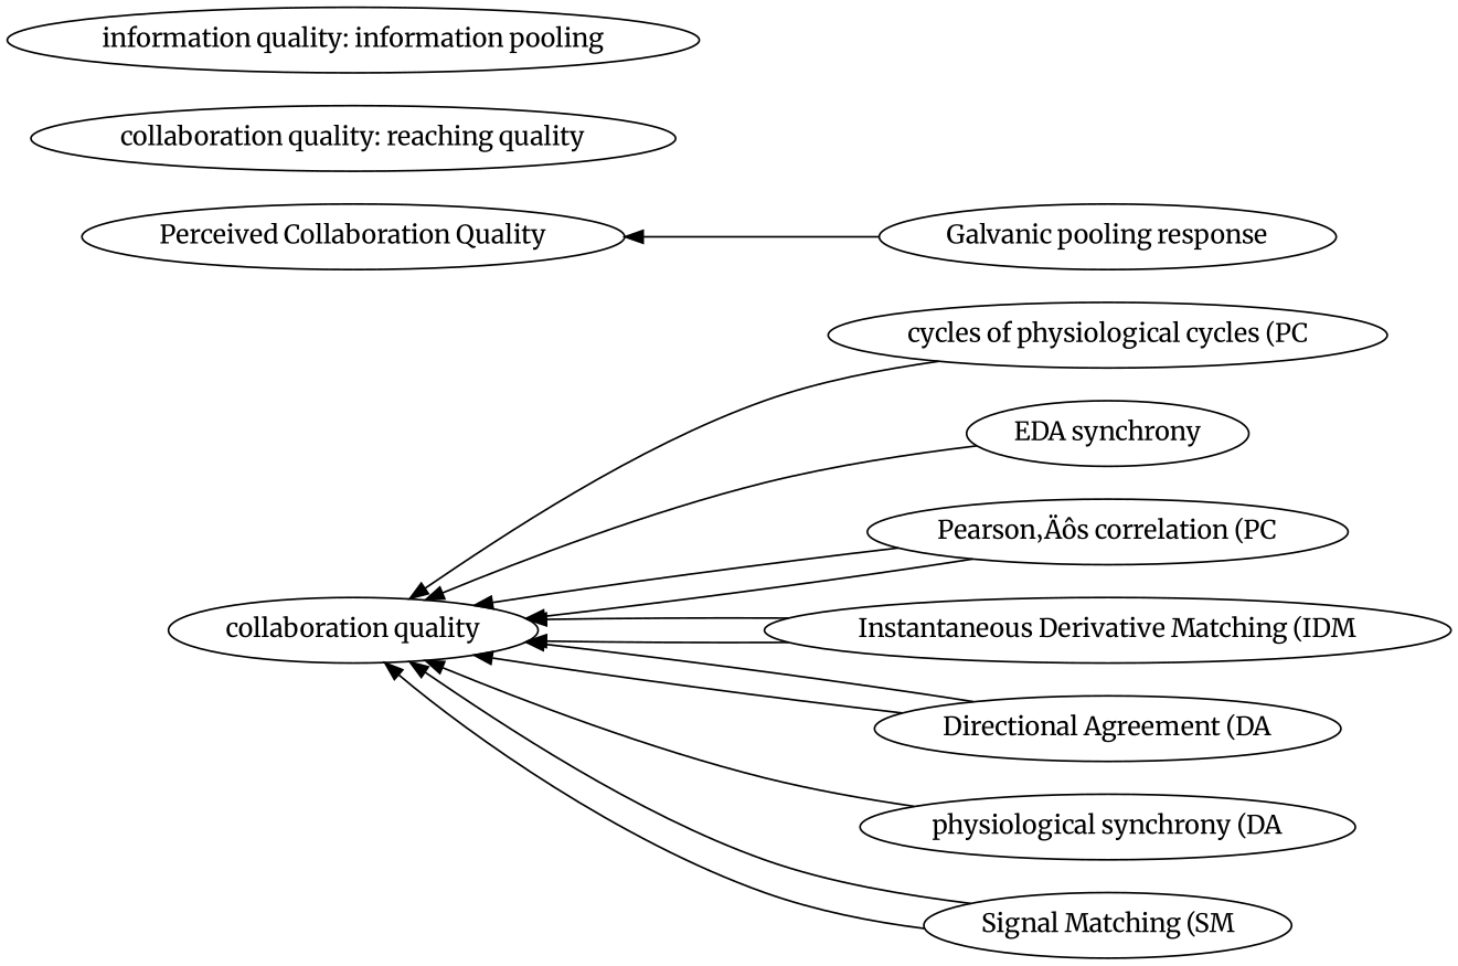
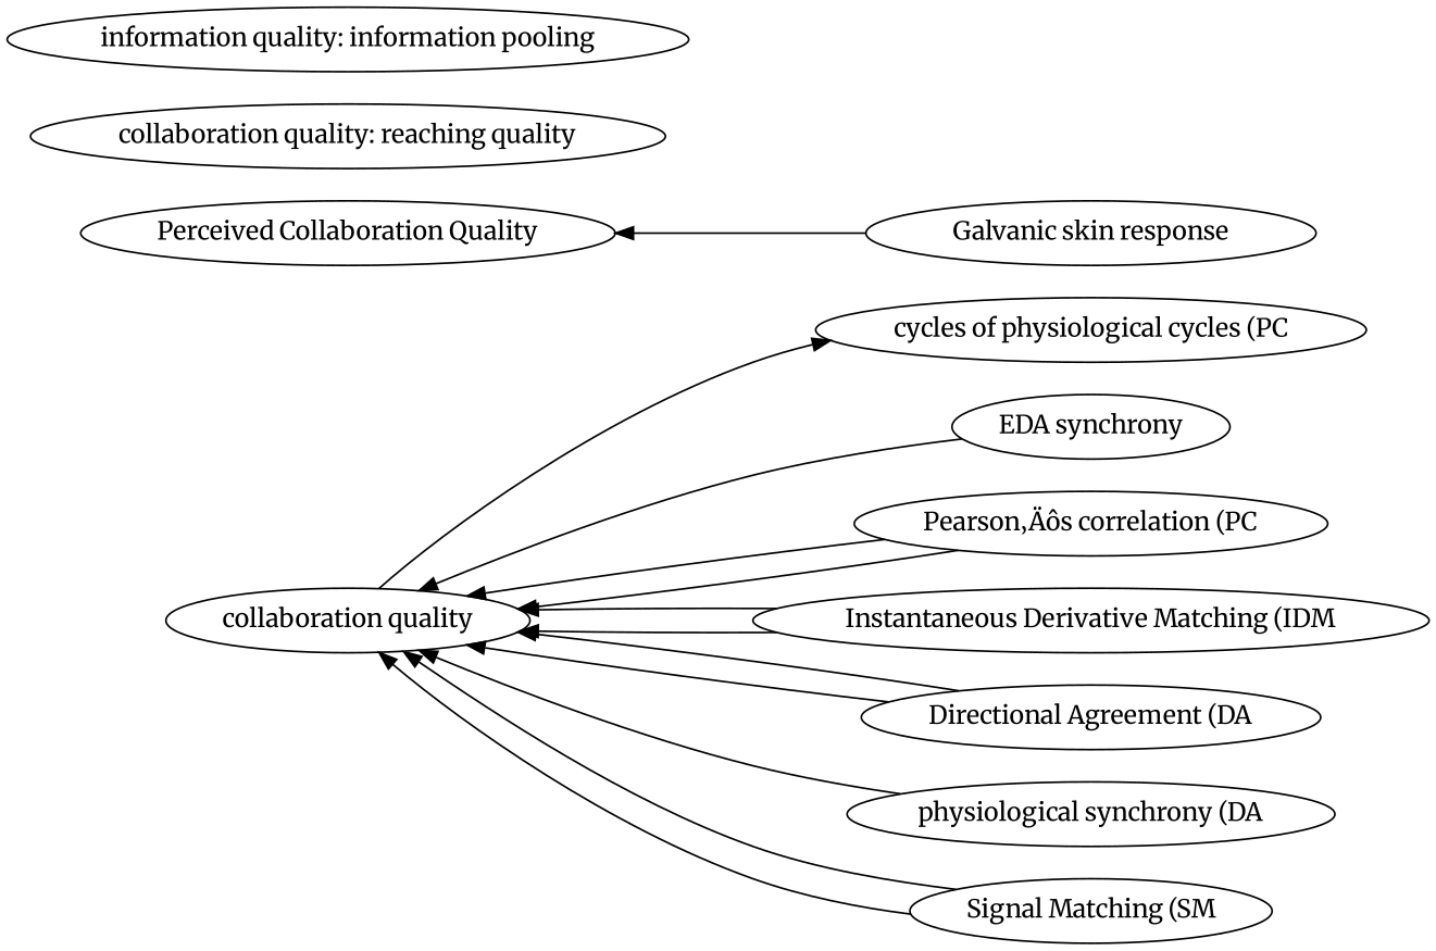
  digraph {
    fontname=Merriweather
    rankdir=RL
    splines=true
    node [fontname=Merriweather]
    edge [fontname=Merriweather]
    n1 [label="cycles of physiological cycles (PC"]
-   "Galvanic skin response" [label="Galvanic pooling response"]
+   "Galvanic skin response"
    "EDA synchrony"
    "Pearson‚Äôs correlation (PC"
    "Instantaneous Derivative Matching (IDM"
    "Directional Agreement (DA"
    "physiological synchrony (DA"
    "Signal Matching (SM"
    n9 [label="collaboration quality: reaching quality"]
    "collaboration quality"
    n11 [label="information quality: information pooling"]
    "Perceived Collaboration Quality"
    subgraph sub_1 {
      rank=same
      n1
      "Galvanic skin response"
      "EDA synchrony"
      "Pearson‚Äôs correlation (PC"
      "Instantaneous Derivative Matching (IDM"
      "Directional Agreement (DA"
      "physiological synchrony (DA"
      "Signal Matching (SM"
    }
    subgraph sub_2 {
      rank=same
      n9
      "collaboration quality"
      n11
      "Perceived Collaboration Quality"
    }
-   n1 -> "collaboration quality"
+   "collaboration quality" -> n1
    "Galvanic skin response" -> "Perceived Collaboration Quality"
    "EDA synchrony" -> "collaboration quality"
    "Pearson‚Äôs correlation (PC" -> "collaboration quality" [headport=" reaching consensus"]
    "Pearson‚Äôs correlation (PC" -> "collaboration quality" [headport=" information pooling"]
    "Instantaneous Derivative Matching (IDM" -> "collaboration quality" [headport=" reaching consensus"]
    "Instantaneous Derivative Matching (IDM" -> "collaboration quality" [headport=" information pooling"]
    "Directional Agreement (DA" -> "collaboration quality" [headport=" reaching consensus"]
    "Directional Agreement (DA" -> "collaboration quality" [headport=" information pooling"]
    "physiological synchrony (DA" -> "collaboration quality"
    "Signal Matching (SM" -> "collaboration quality" [headport=" reaching consensus"]
    "Signal Matching (SM" -> "collaboration quality" [headport=" information pooling"]
  }
